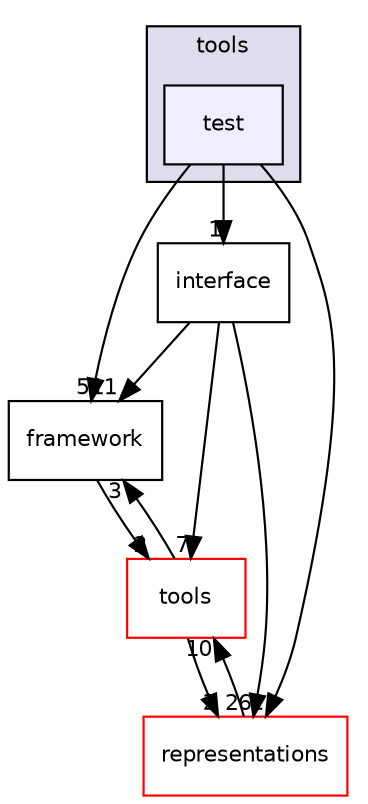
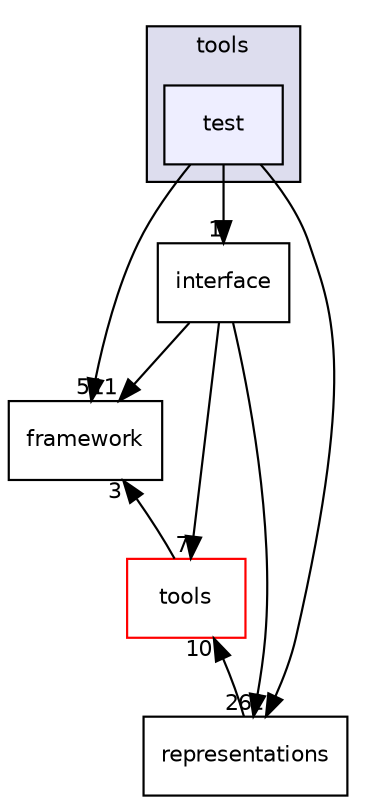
  digraph {
    compound=true
    fontname="DejaVu Sans"
    node [fillcolor=white fontname="DejaVu Sans" fontsize=10 shape=box style=filled]
    edge [fontname="DejaVu Sans" headlabel=2 labeldistance=1.5 labelfontname=Helvetica labelfontsize=10]
    n1 [fillcolor="#eeeeff" label=test pencolor=black]
    n2 [label=framework fillcolor="" style=""]
    n3 [color=black label=interface]
-   n4 [color=red label=representations]
+   n4 [color=black label=representations]
    n5 [color=red label=tools]
    subgraph cluster_1 {
      bgcolor="#ddddee"
      fontsize=10
      label=tools
      pencolor=black
      n1
    }
    n1 -> n2 [headlabel=5]
    n1 -> n3 [headlabel=1]
    n1 -> n4
-   n2 -> n5
    n3 -> n2 [headlabel=11]
    n3 -> n4 [headlabel=26]
    n3 -> n5 [headlabel=7]
    n4 -> n5 [headlabel=10]
    n5 -> n2 [headlabel=3]
-   n5 -> n4
  }
